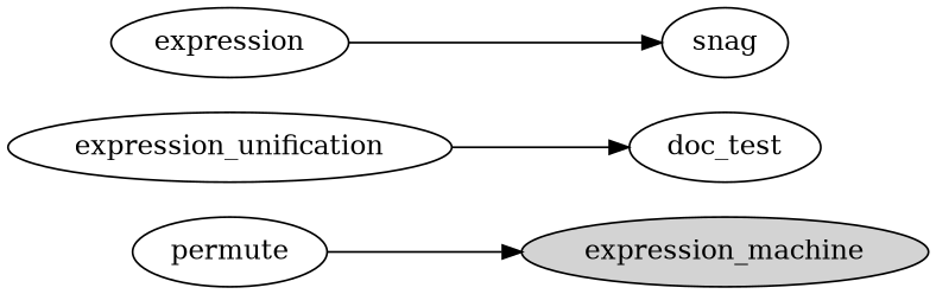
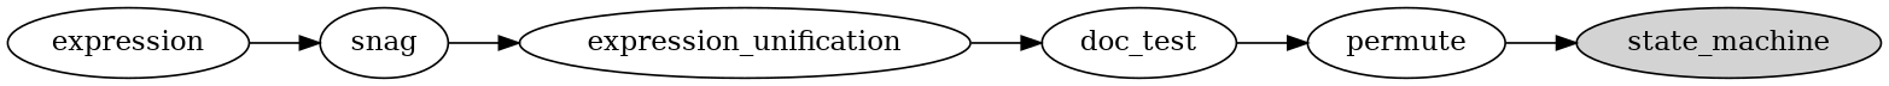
  digraph {
    fontname="DejaVu Serif"
    rankdir=LR
    node [fontname="DejaVu Serif"]
    edge [fontname="DejaVu Serif"]
-   state_machine [style=filled label=expression_machine]
+   state_machine [style=filled]
    permute
    n3 [label=expression_unification]
    doc_test
    snag
    n6 [label=expression]
    permute -> state_machine
    n3 -> doc_test
+   doc_test -> permute
+   snag -> n3
    n6 -> snag
  }
